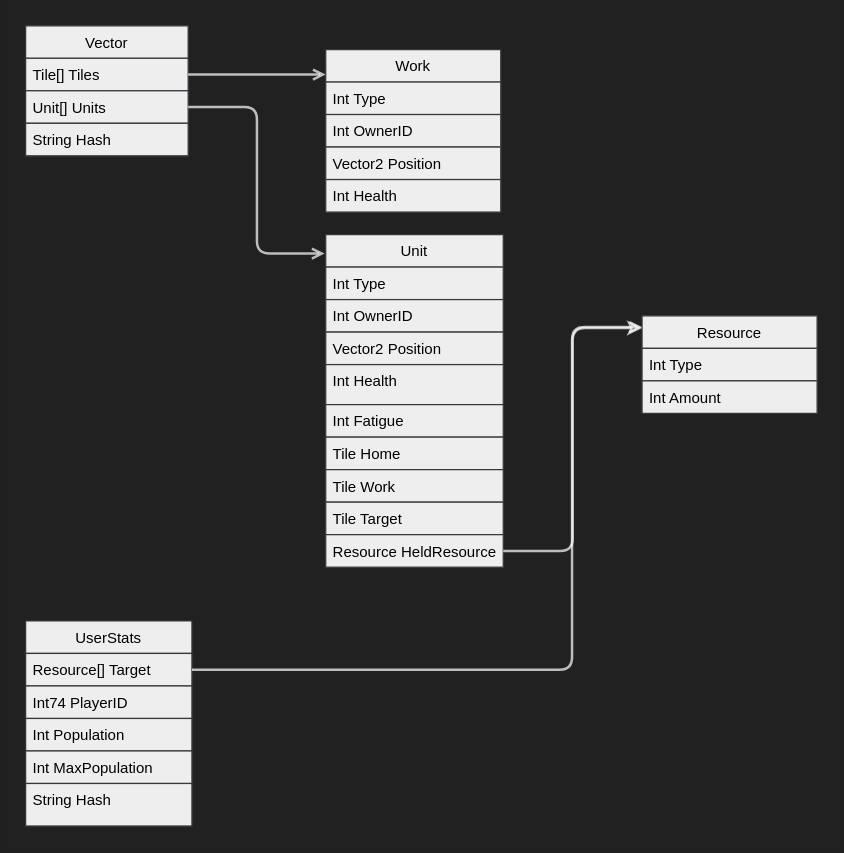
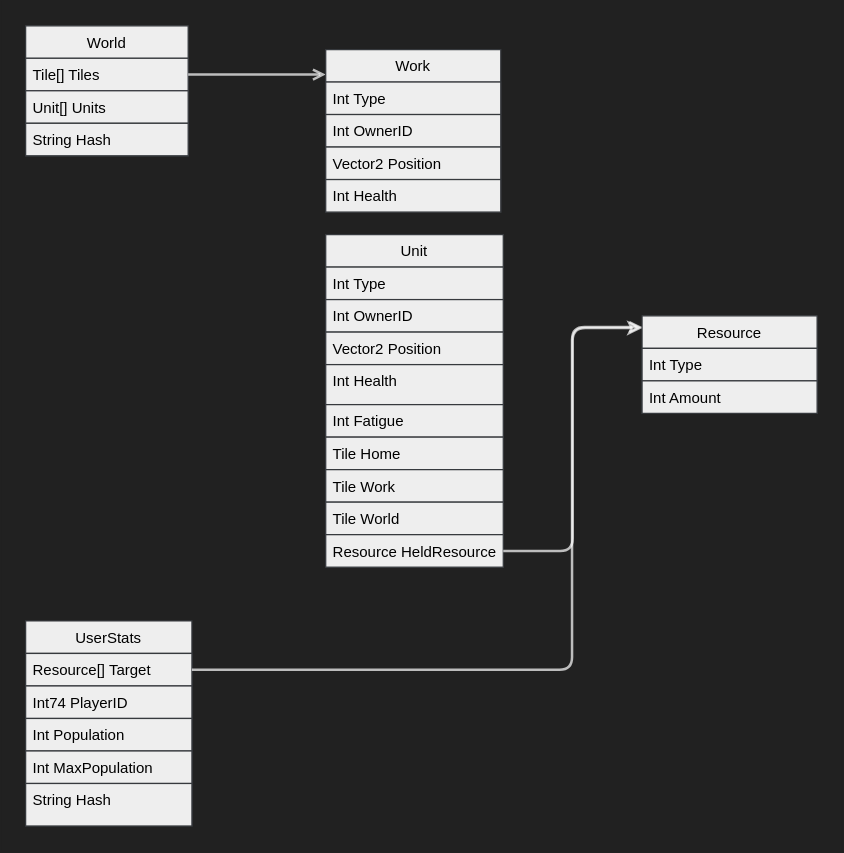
  <mxCell id="0" />
  <mxCell id="1" parent="0" />
- <mxCell id="2" value="Vector" style="swimlane;fontStyle=0;childLayout=stackLayout;horizontal=1;startSize=26;horizontalStack=0;resizeParent=1;resizeParentMax=0;resizeLast=0;collapsible=1;marginBottom=0;glass=0;rounded=0;shadow=0;comic=0;swimlaneLine=1;fillColor=#eeeeee;strokeColor=#36393d;swimlaneFillColor=none;" parent="1" vertex="1"><mxGeometry x="20" y="20" width="130" height="104" as="geometry" /></mxCell>
+ <mxCell id="2" value="World" style="swimlane;fontStyle=0;childLayout=stackLayout;horizontal=1;startSize=26;horizontalStack=0;resizeParent=1;resizeParentMax=0;resizeLast=0;collapsible=1;marginBottom=0;glass=0;rounded=0;shadow=0;comic=0;swimlaneLine=1;fillColor=#eeeeee;strokeColor=#36393d;swimlaneFillColor=none;" parent="1" vertex="1"><mxGeometry x="20" y="20" width="130" height="104" as="geometry" /></mxCell>
  <mxCell id="3" value="Tile[] Tiles" style="text;align=left;verticalAlign=top;spacingLeft=4;spacingRight=4;overflow=hidden;rotatable=0;points=[[0,0.5],[1,0.5]];portConstraint=eastwest;rounded=0;fillColor=#eeeeee;strokeColor=#36393d;" parent="2" vertex="1"><mxGeometry y="26" width="130" height="26" as="geometry" /></mxCell>
  <mxCell id="4" value="Unit[] Units" style="text;align=left;verticalAlign=top;spacingLeft=4;spacingRight=4;overflow=hidden;rotatable=0;points=[[0,0.5],[1,0.5]];portConstraint=eastwest;rounded=0;fillColor=#eeeeee;strokeColor=#36393d;" parent="2" vertex="1"><mxGeometry y="52" width="130" height="26" as="geometry" /></mxCell>
  <mxCell id="5" value="String Hash" style="text;align=left;verticalAlign=top;spacingLeft=4;spacingRight=4;overflow=hidden;rotatable=0;points=[[0,0.5],[1,0.5]];portConstraint=eastwest;rounded=0;glass=0;fillColor=#eeeeee;strokeColor=#36393d;" parent="2" vertex="1"><mxGeometry y="78" width="130" height="26" as="geometry" /></mxCell>
  <mxCell id="6" style="edgeStyle=orthogonalEdgeStyle;rounded=1;orthogonalLoop=1;jettySize=auto;html=1;exitX=1;exitY=0.5;exitDx=0;exitDy=0;entryX=0;entryY=0.154;entryDx=0;entryDy=0;entryPerimeter=0;strokeColor=#FFFFFF;strokeWidth=2;endArrow=open;endFill=0;opacity=70;" parent="1" source="3" target="7" edge="1"><mxGeometry relative="1" as="geometry"><mxPoint x="280" y="59" as="targetPoint" /></mxGeometry></mxCell>
  <mxCell id="7" value="Work" style="swimlane;fontStyle=0;childLayout=stackLayout;horizontal=1;startSize=26;horizontalStack=0;resizeParent=1;resizeParentMax=0;resizeLast=0;collapsible=1;marginBottom=0;rounded=0;fillColor=#eeeeee;strokeColor=#36393d;" parent="1" vertex="1"><mxGeometry x="260" y="39" width="140" height="130" as="geometry"><mxRectangle x="360" y="173" width="46" height="26" as="alternateBounds" /></mxGeometry></mxCell>
  <mxCell id="8" value="Int Type" style="text;align=left;verticalAlign=top;spacingLeft=4;spacingRight=4;overflow=hidden;rotatable=0;points=[[0,0.5],[1,0.5]];portConstraint=eastwest;rounded=0;fillColor=#eeeeee;strokeColor=#36393d;" parent="7" vertex="1"><mxGeometry y="26" width="140" height="26" as="geometry" /></mxCell>
  <mxCell id="9" value="Int OwnerID&#10;" style="text;align=left;verticalAlign=top;spacingLeft=4;spacingRight=4;overflow=hidden;rotatable=0;points=[[0,0.5],[1,0.5]];portConstraint=eastwest;rounded=0;fillColor=#eeeeee;strokeColor=#36393d;" parent="7" vertex="1"><mxGeometry y="52" width="140" height="26" as="geometry" /></mxCell>
  <mxCell id="10" value="Vector2 Position" style="text;align=left;verticalAlign=top;spacingLeft=4;spacingRight=4;overflow=hidden;rotatable=0;points=[[0,0.5],[1,0.5]];portConstraint=eastwest;rounded=0;fillColor=#eeeeee;strokeColor=#36393d;" parent="7" vertex="1"><mxGeometry y="78" width="140" height="26" as="geometry" /></mxCell>
  <mxCell id="11" value="Int Health" style="text;align=left;verticalAlign=top;spacingLeft=4;spacingRight=4;overflow=hidden;rotatable=0;points=[[0,0.5],[1,0.5]];portConstraint=eastwest;rounded=0;fillColor=#eeeeee;strokeColor=#36393d;" parent="7" vertex="1"><mxGeometry y="104" width="140" height="26" as="geometry" /></mxCell>
  <mxCell id="12" value="Unit" style="swimlane;fontStyle=0;childLayout=stackLayout;horizontal=1;startSize=26;horizontalStack=0;resizeParent=1;resizeParentMax=0;resizeLast=0;collapsible=1;marginBottom=0;rounded=0;fillColor=#eeeeee;strokeColor=#36393d;" parent="1" vertex="1"><mxGeometry x="260" y="187" width="142" height="266" as="geometry" /></mxCell>
  <mxCell id="13" value="Int Type" style="text;align=left;verticalAlign=top;spacingLeft=4;spacingRight=4;overflow=hidden;rotatable=0;points=[[0,0.5],[1,0.5]];portConstraint=eastwest;rounded=0;fillColor=#eeeeee;strokeColor=#36393d;" parent="12" vertex="1"><mxGeometry y="26" width="142" height="26" as="geometry" /></mxCell>
  <mxCell id="14" value="Int OwnerID&#10;" style="text;align=left;verticalAlign=top;spacingLeft=4;spacingRight=4;overflow=hidden;rotatable=0;points=[[0,0.5],[1,0.5]];portConstraint=eastwest;rounded=0;fillColor=#eeeeee;strokeColor=#36393d;" parent="12" vertex="1"><mxGeometry y="52" width="142" height="26" as="geometry" /></mxCell>
  <mxCell id="15" value="Vector2 Position" style="text;align=left;verticalAlign=top;spacingLeft=4;spacingRight=4;overflow=hidden;rotatable=0;points=[[0,0.5],[1,0.5]];portConstraint=eastwest;rounded=0;fillColor=#eeeeee;strokeColor=#36393d;" parent="12" vertex="1"><mxGeometry y="78" width="142" height="26" as="geometry" /></mxCell>
  <mxCell id="16" value="Int Health" style="text;align=left;verticalAlign=top;spacingLeft=4;spacingRight=4;overflow=hidden;rotatable=0;points=[[0,0.5],[1,0.5]];portConstraint=eastwest;rounded=0;fillColor=#eeeeee;strokeColor=#36393d;" parent="12" vertex="1"><mxGeometry y="104" width="142" height="32" as="geometry" /></mxCell>
  <mxCell id="17" value="Int Fatigue" style="text;align=left;verticalAlign=top;spacingLeft=4;spacingRight=4;overflow=hidden;rotatable=0;points=[[0,0.5],[1,0.5]];portConstraint=eastwest;rounded=0;fillColor=#eeeeee;strokeColor=#36393d;" parent="12" vertex="1"><mxGeometry y="136" width="142" height="26" as="geometry" /></mxCell>
  <mxCell id="18" value="Tile Home" style="text;align=left;verticalAlign=top;spacingLeft=4;spacingRight=4;overflow=hidden;rotatable=0;points=[[0,0.5],[1,0.5]];portConstraint=eastwest;rounded=0;fillColor=#eeeeee;strokeColor=#36393d;" parent="12" vertex="1"><mxGeometry y="162" width="142" height="26" as="geometry" /></mxCell>
  <mxCell id="19" value="Tile Work" style="text;align=left;verticalAlign=top;spacingLeft=4;spacingRight=4;overflow=hidden;rotatable=0;points=[[0,0.5],[1,0.5]];portConstraint=eastwest;rounded=0;fillColor=#eeeeee;strokeColor=#36393d;" parent="12" vertex="1"><mxGeometry y="188" width="142" height="26" as="geometry" /></mxCell>
- <mxCell id="20" value="Tile Target" style="text;align=left;verticalAlign=top;spacingLeft=4;spacingRight=4;overflow=hidden;rotatable=0;points=[[0,0.5],[1,0.5]];portConstraint=eastwest;rounded=0;fillColor=#eeeeee;strokeColor=#36393d;" parent="12" vertex="1"><mxGeometry y="214" width="142" height="26" as="geometry" /></mxCell>
+ <mxCell id="20" value="Tile World" style="text;align=left;verticalAlign=top;spacingLeft=4;spacingRight=4;overflow=hidden;rotatable=0;points=[[0,0.5],[1,0.5]];portConstraint=eastwest;rounded=0;fillColor=#eeeeee;strokeColor=#36393d;" parent="12" vertex="1"><mxGeometry y="214" width="142" height="26" as="geometry" /></mxCell>
  <mxCell id="21" value="Resource HeldResource" style="text;align=left;verticalAlign=top;spacingLeft=4;spacingRight=4;overflow=hidden;rotatable=0;points=[[0,0.5],[1,0.5]];portConstraint=eastwest;rounded=0;fillColor=#eeeeee;strokeColor=#36393d;" parent="12" vertex="1"><mxGeometry y="240" width="142" height="26" as="geometry" /></mxCell>
- <mxCell id="22" style="edgeStyle=orthogonalEdgeStyle;rounded=1;orthogonalLoop=1;jettySize=auto;html=1;exitX=1;exitY=0.5;exitDx=0;exitDy=0;entryX=-0.006;entryY=0.057;entryDx=0;entryDy=0;entryPerimeter=0;strokeColor=#FFFFFF;comic=0;strokeWidth=2;endArrow=open;endFill=0;opacity=70;" parent="1" source="4" target="12" edge="1"><mxGeometry relative="1" as="geometry" /></mxCell>
  <mxCell id="23" value="Resource" style="swimlane;fontStyle=0;childLayout=stackLayout;horizontal=1;startSize=26;horizontalStack=0;resizeParent=1;resizeParentMax=0;resizeLast=0;collapsible=1;marginBottom=0;rounded=0;fillColor=#eeeeee;strokeColor=#36393d;" parent="1" vertex="1"><mxGeometry x="513" y="252" width="140" height="78" as="geometry"><mxRectangle x="360" y="173" width="46" height="26" as="alternateBounds" /></mxGeometry></mxCell>
  <mxCell id="24" value="Int Type" style="text;align=left;verticalAlign=top;spacingLeft=4;spacingRight=4;overflow=hidden;rotatable=0;points=[[0,0.5],[1,0.5]];portConstraint=eastwest;rounded=0;fillColor=#eeeeee;strokeColor=#36393d;" parent="23" vertex="1"><mxGeometry y="26" width="140" height="26" as="geometry" /></mxCell>
  <mxCell id="25" value="Int Amount" style="text;align=left;verticalAlign=top;spacingLeft=4;spacingRight=4;overflow=hidden;rotatable=0;points=[[0,0.5],[1,0.5]];portConstraint=eastwest;rounded=0;fillColor=#eeeeee;strokeColor=#36393d;" parent="23" vertex="1"><mxGeometry y="52" width="140" height="26" as="geometry" /></mxCell>
  <mxCell id="26" style="edgeStyle=orthogonalEdgeStyle;rounded=1;orthogonalLoop=1;jettySize=auto;html=1;exitX=1;exitY=0.5;exitDx=0;exitDy=0;entryX=0;entryY=0.125;entryDx=0;entryDy=0;entryPerimeter=0;strokeColor=#FFFFFF;comic=0;strokeWidth=2;endArrow=classic;endFill=0;opacity=70;" parent="1" source="21" target="23" edge="1"><mxGeometry relative="1" as="geometry"><mxPoint x="160" y="95" as="sourcePoint" /><mxPoint x="269" y="212" as="targetPoint" /></mxGeometry></mxCell>
  <mxCell id="27" value="UserStats" style="swimlane;fontStyle=0;childLayout=stackLayout;horizontal=1;startSize=26;horizontalStack=0;resizeParent=1;resizeParentMax=0;resizeLast=0;collapsible=1;marginBottom=0;glass=0;rounded=0;shadow=0;comic=0;swimlaneLine=1;fillColor=#eeeeee;strokeColor=#36393d;swimlaneFillColor=none;" parent="1" vertex="1"><mxGeometry x="20" y="496" width="133" height="164" as="geometry" /></mxCell>
  <mxCell id="28" value="Resource[] Target" style="text;align=left;verticalAlign=top;spacingLeft=4;spacingRight=4;overflow=hidden;rotatable=0;points=[[0,0.5],[1,0.5]];portConstraint=eastwest;rounded=0;fillColor=#eeeeee;strokeColor=#36393d;" parent="27" vertex="1"><mxGeometry y="26" width="133" height="26" as="geometry" /></mxCell>
  <mxCell id="29" value="Int74 PlayerID" style="text;align=left;verticalAlign=top;spacingLeft=4;spacingRight=4;overflow=hidden;rotatable=0;points=[[0,0.5],[1,0.5]];portConstraint=eastwest;rounded=0;fillColor=#eeeeee;strokeColor=#36393d;" parent="27" vertex="1"><mxGeometry y="52" width="133" height="26" as="geometry" /></mxCell>
  <mxCell id="30" value="Int Population" style="text;align=left;verticalAlign=top;spacingLeft=4;spacingRight=4;overflow=hidden;rotatable=0;points=[[0,0.5],[1,0.5]];portConstraint=eastwest;rounded=0;fillColor=#eeeeee;strokeColor=#36393d;" parent="27" vertex="1"><mxGeometry y="78" width="133" height="26" as="geometry" /></mxCell>
  <mxCell id="31" value="Int MaxPopulation" style="text;align=left;verticalAlign=top;spacingLeft=4;spacingRight=4;overflow=hidden;rotatable=0;points=[[0,0.5],[1,0.5]];portConstraint=eastwest;rounded=0;fillColor=#eeeeee;strokeColor=#36393d;" parent="27" vertex="1"><mxGeometry y="104" width="133" height="26" as="geometry" /></mxCell>
  <mxCell id="32" value="String Hash" style="text;align=left;verticalAlign=top;spacingLeft=4;spacingRight=4;overflow=hidden;rotatable=0;points=[[0,0.5],[1,0.5]];portConstraint=eastwest;rounded=0;glass=0;fillColor=#eeeeee;strokeColor=#36393d;" parent="27" vertex="1"><mxGeometry y="130" width="133" height="34" as="geometry" /></mxCell>
  <mxCell id="33" style="edgeStyle=orthogonalEdgeStyle;rounded=1;orthogonalLoop=1;jettySize=auto;html=1;exitX=1;exitY=0.5;exitDx=0;exitDy=0;strokeColor=#FFFFFF;comic=0;strokeWidth=2;endArrow=open;endFill=0;opacity=70;" parent="1" source="28" edge="1"><mxGeometry relative="1" as="geometry"><mxPoint x="456" y="392" as="sourcePoint" /><mxPoint x="513" y="261" as="targetPoint" /><Array as="points"><mxPoint x="457" y="535" /><mxPoint x="457" y="261" /></Array></mxGeometry></mxCell>
